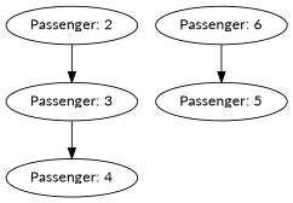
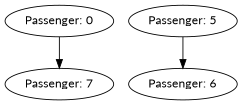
  digraph {
    fontname=Lato
    node [fontname=Lato]
    edge [fontname=Lato]
-   n1 [label="Passenger: 2"]
-   n2 [label="Passenger: 3"]
-   n3 [label="Passenger: 4"]
+   n1 [label="Passenger: 0"]
+   n2 [label="Passenger: 7"]
    n4 [label="Passenger: 5"]
    n5 [label="Passenger: 6"]
    n1 -> n2
-   n2 -> n3
-   n5 -> n4
+   n4 -> n5
  }
